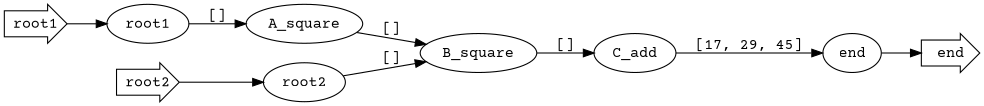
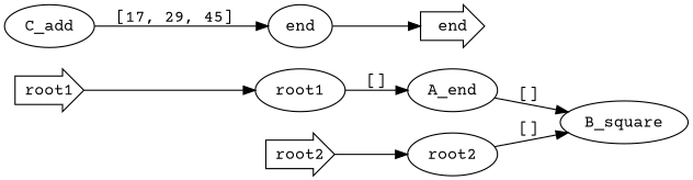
  digraph {
    fontname="Courier Prime"
    rankdir=LR
    node [fontname="Courier Prime"]
    edge [fontname="Courier Prime"]
    root1 [shape=rarrow]
    n2 [label=root1]
-   n3 [label=A_square]
+   n3 [label=A_end]
    n4 [label=B_square]
    root2 [shape=rarrow]
    n6 [label=root2]
    n7 [label=C_add]
    end [shape=rarrow]
    n9 [label=end]
    root1 -> n2
    n2 -> n3 [label="[]"]
    n3 -> n4 [label="[]"]
-   n4 -> n7 [label="[]"]
    root2 -> n6
    n6 -> n4 [label="[]"]
    n7 -> n9 [label="[17, 29, 45]"]
    n9 -> end
  }
